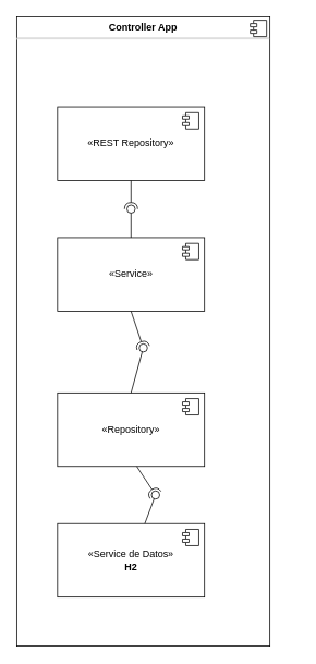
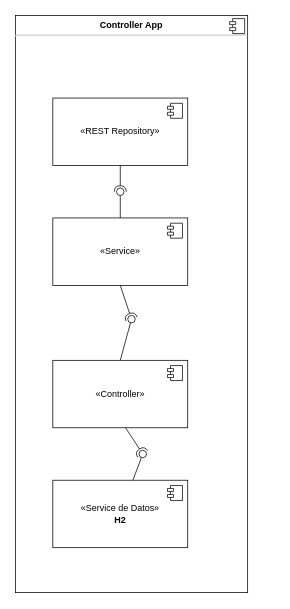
  <mxCell id="0" />
  <mxCell id="1" parent="0" />
  <mxCell id="2" value="&lt;p style=&quot;margin:0px;margin-top:6px;text-align:center;&quot;&gt;&lt;b&gt;Controller App&lt;/b&gt;&lt;/p&gt;&lt;hr&gt;&lt;p style=&quot;margin:0px;margin-left:8px;&quot;&gt;&lt;br&gt;&lt;/p&gt;" style="align=left;overflow=fill;html=1;dropTarget=0;whiteSpace=wrap;" vertex="1" parent="1"><mxGeometry x="20" y="20" width="310" height="770" as="geometry" /></mxCell>
  <mxCell id="3" value="" style="shape=component;jettyWidth=8;jettyHeight=4;" vertex="1" parent="2"><mxGeometry x="1" width="20" height="20" relative="1" as="geometry"><mxPoint x="-24" y="4" as="offset" /></mxGeometry></mxCell>
  <mxCell id="4" value="«REST Repository»&lt;br&gt;" style="html=1;dropTarget=0;whiteSpace=wrap;" vertex="1" parent="1"><mxGeometry x="70" y="130" width="180" height="90" as="geometry" /></mxCell>
  <mxCell id="5" value="" style="shape=module;jettyWidth=8;jettyHeight=4;" vertex="1" parent="4"><mxGeometry x="1" width="20" height="20" relative="1" as="geometry"><mxPoint x="-27" y="7" as="offset" /></mxGeometry></mxCell>
  <mxCell id="6" value="«Service»&lt;br&gt;" style="html=1;dropTarget=0;whiteSpace=wrap;" vertex="1" parent="1"><mxGeometry x="70" y="290" width="180" height="90" as="geometry" /></mxCell>
  <mxCell id="7" value="" style="shape=module;jettyWidth=8;jettyHeight=4;" vertex="1" parent="6"><mxGeometry x="1" width="20" height="20" relative="1" as="geometry"><mxPoint x="-27" y="7" as="offset" /></mxGeometry></mxCell>
- <mxCell id="8" value="«Repository»&lt;br&gt;" style="html=1;dropTarget=0;whiteSpace=wrap;" vertex="1" parent="1"><mxGeometry x="70" y="480" width="180" height="90" as="geometry" /></mxCell>
+ <mxCell id="8" value="«Controller»&lt;br&gt;" style="html=1;dropTarget=0;whiteSpace=wrap;" vertex="1" parent="1"><mxGeometry x="70" y="480" width="180" height="90" as="geometry" /></mxCell>
  <mxCell id="9" value="" style="shape=module;jettyWidth=8;jettyHeight=4;" vertex="1" parent="8"><mxGeometry x="1" width="20" height="20" relative="1" as="geometry"><mxPoint x="-27" y="7" as="offset" /></mxGeometry></mxCell>
  <mxCell id="10" value="«Service de Datos»&lt;br&gt;&lt;b&gt;H2&lt;/b&gt;" style="html=1;dropTarget=0;whiteSpace=wrap;" vertex="1" parent="1"><mxGeometry x="70" y="640" width="180" height="90" as="geometry" /></mxCell>
  <mxCell id="11" value="" style="shape=module;jettyWidth=8;jettyHeight=4;" vertex="1" parent="10"><mxGeometry x="1" width="20" height="20" relative="1" as="geometry"><mxPoint x="-27" y="7" as="offset" /></mxGeometry></mxCell>
  <mxCell id="12" value="" style="ellipse;whiteSpace=wrap;html=1;align=center;aspect=fixed;fillColor=none;strokeColor=none;resizable=0;perimeter=centerPerimeter;rotatable=0;allowArrows=0;points=[];outlineConnect=1;" vertex="1" parent="1"><mxGeometry x="355" y="580" width="10" height="10" as="geometry" /></mxCell>
  <mxCell id="13" value="" style="rounded=0;orthogonalLoop=1;jettySize=auto;html=1;endArrow=halfCircle;endFill=0;endSize=6;strokeWidth=1;sketch=0;exitX=0.5;exitY=1;exitDx=0;exitDy=0;" edge="1" target="15" parent="1" source="4"><mxGeometry relative="1" as="geometry"><mxPoint x="380" y="265" as="sourcePoint" /></mxGeometry></mxCell>
  <mxCell id="14" value="" style="rounded=0;orthogonalLoop=1;jettySize=auto;html=1;endArrow=oval;endFill=0;sketch=0;sourcePerimeterSpacing=0;targetPerimeterSpacing=0;endSize=10;exitX=0.5;exitY=0;exitDx=0;exitDy=0;" edge="1" target="15" parent="1" source="6"><mxGeometry relative="1" as="geometry"><mxPoint x="-40" y="280" as="sourcePoint" /></mxGeometry></mxCell>
  <mxCell id="15" value="" style="ellipse;whiteSpace=wrap;html=1;align=center;aspect=fixed;fillColor=none;strokeColor=none;resizable=0;perimeter=centerPerimeter;rotatable=0;allowArrows=0;points=[];outlineConnect=1;" vertex="1" parent="1"><mxGeometry x="155" y="250" width="10" height="10" as="geometry" /></mxCell>
  <mxCell id="16" value="" style="rounded=0;orthogonalLoop=1;jettySize=auto;html=1;endArrow=halfCircle;endFill=0;endSize=6;strokeWidth=1;sketch=0;exitX=0.5;exitY=1;exitDx=0;exitDy=0;" edge="1" target="18" parent="1" source="6"><mxGeometry relative="1" as="geometry"><mxPoint x="195" y="425" as="sourcePoint" /></mxGeometry></mxCell>
  <mxCell id="17" value="" style="rounded=0;orthogonalLoop=1;jettySize=auto;html=1;endArrow=oval;endFill=0;sketch=0;sourcePerimeterSpacing=0;targetPerimeterSpacing=0;endSize=10;exitX=0.5;exitY=0;exitDx=0;exitDy=0;" edge="1" target="18" parent="1" source="8"><mxGeometry relative="1" as="geometry"><mxPoint x="155" y="425" as="sourcePoint" /></mxGeometry></mxCell>
  <mxCell id="18" value="" style="ellipse;whiteSpace=wrap;html=1;align=center;aspect=fixed;fillColor=none;strokeColor=none;resizable=0;perimeter=centerPerimeter;rotatable=0;allowArrows=0;points=[];outlineConnect=1;" vertex="1" parent="1"><mxGeometry x="170" y="420" width="10" height="10" as="geometry" /></mxCell>
  <mxCell id="19" value="" style="rounded=0;orthogonalLoop=1;jettySize=auto;html=1;endArrow=halfCircle;endFill=0;endSize=6;strokeWidth=1;sketch=0;exitX=0.539;exitY=1;exitDx=0;exitDy=0;exitPerimeter=0;" edge="1" target="21" parent="1" source="8"><mxGeometry relative="1" as="geometry"><mxPoint x="210" y="605" as="sourcePoint" /></mxGeometry></mxCell>
  <mxCell id="20" value="" style="rounded=0;orthogonalLoop=1;jettySize=auto;html=1;endArrow=oval;endFill=0;sketch=0;sourcePerimeterSpacing=0;targetPerimeterSpacing=0;endSize=10;" edge="1" target="21" parent="1" source="10"><mxGeometry relative="1" as="geometry"><mxPoint x="170" y="605" as="sourcePoint" /></mxGeometry></mxCell>
  <mxCell id="21" value="" style="ellipse;whiteSpace=wrap;html=1;align=center;aspect=fixed;fillColor=none;strokeColor=none;resizable=0;perimeter=centerPerimeter;rotatable=0;allowArrows=0;points=[];outlineConnect=1;" vertex="1" parent="1"><mxGeometry x="185" y="600" width="10" height="10" as="geometry" /></mxCell>
